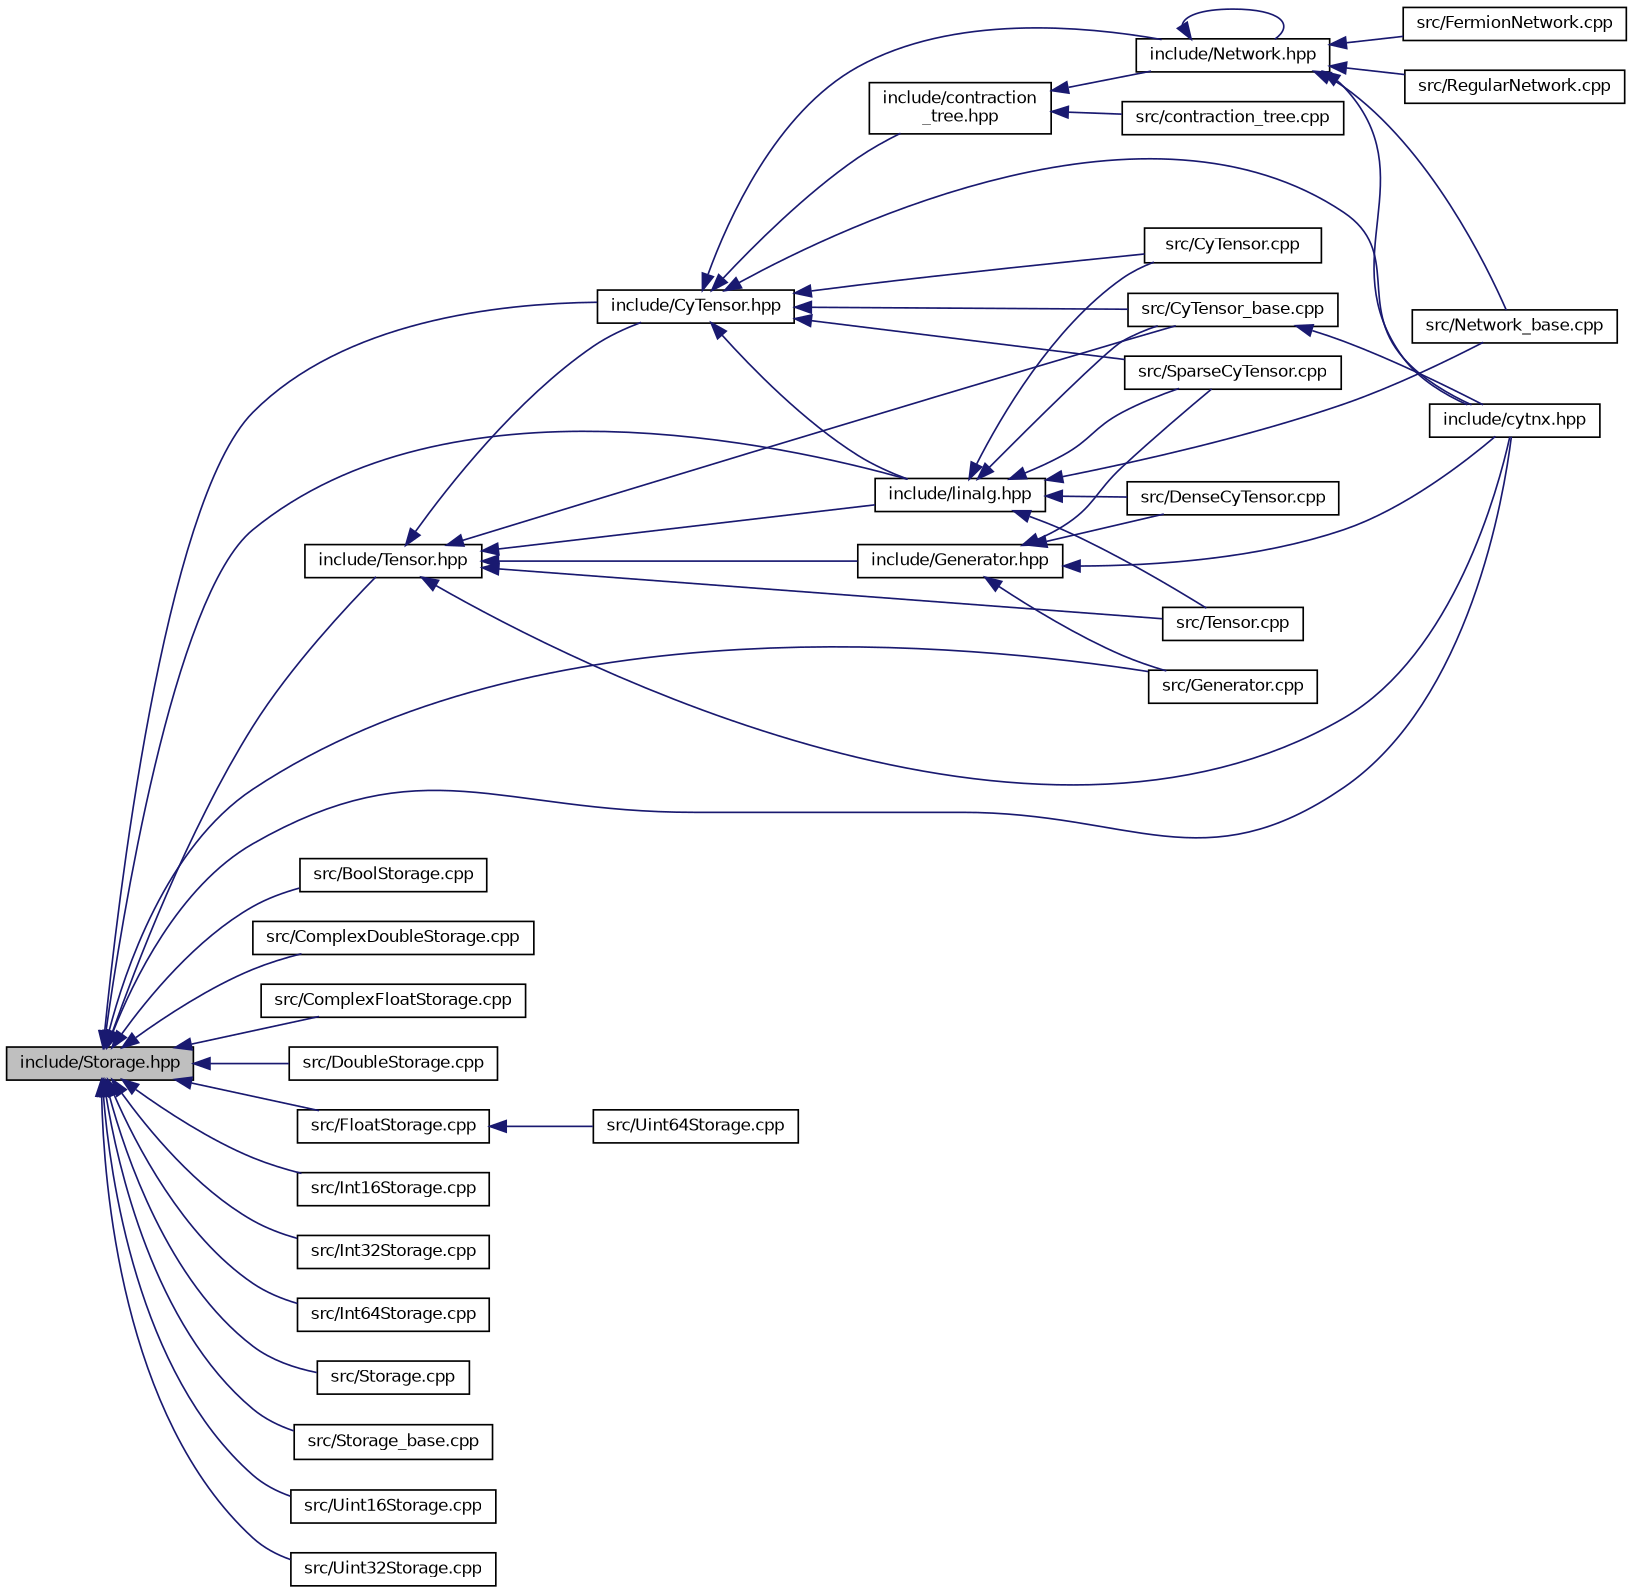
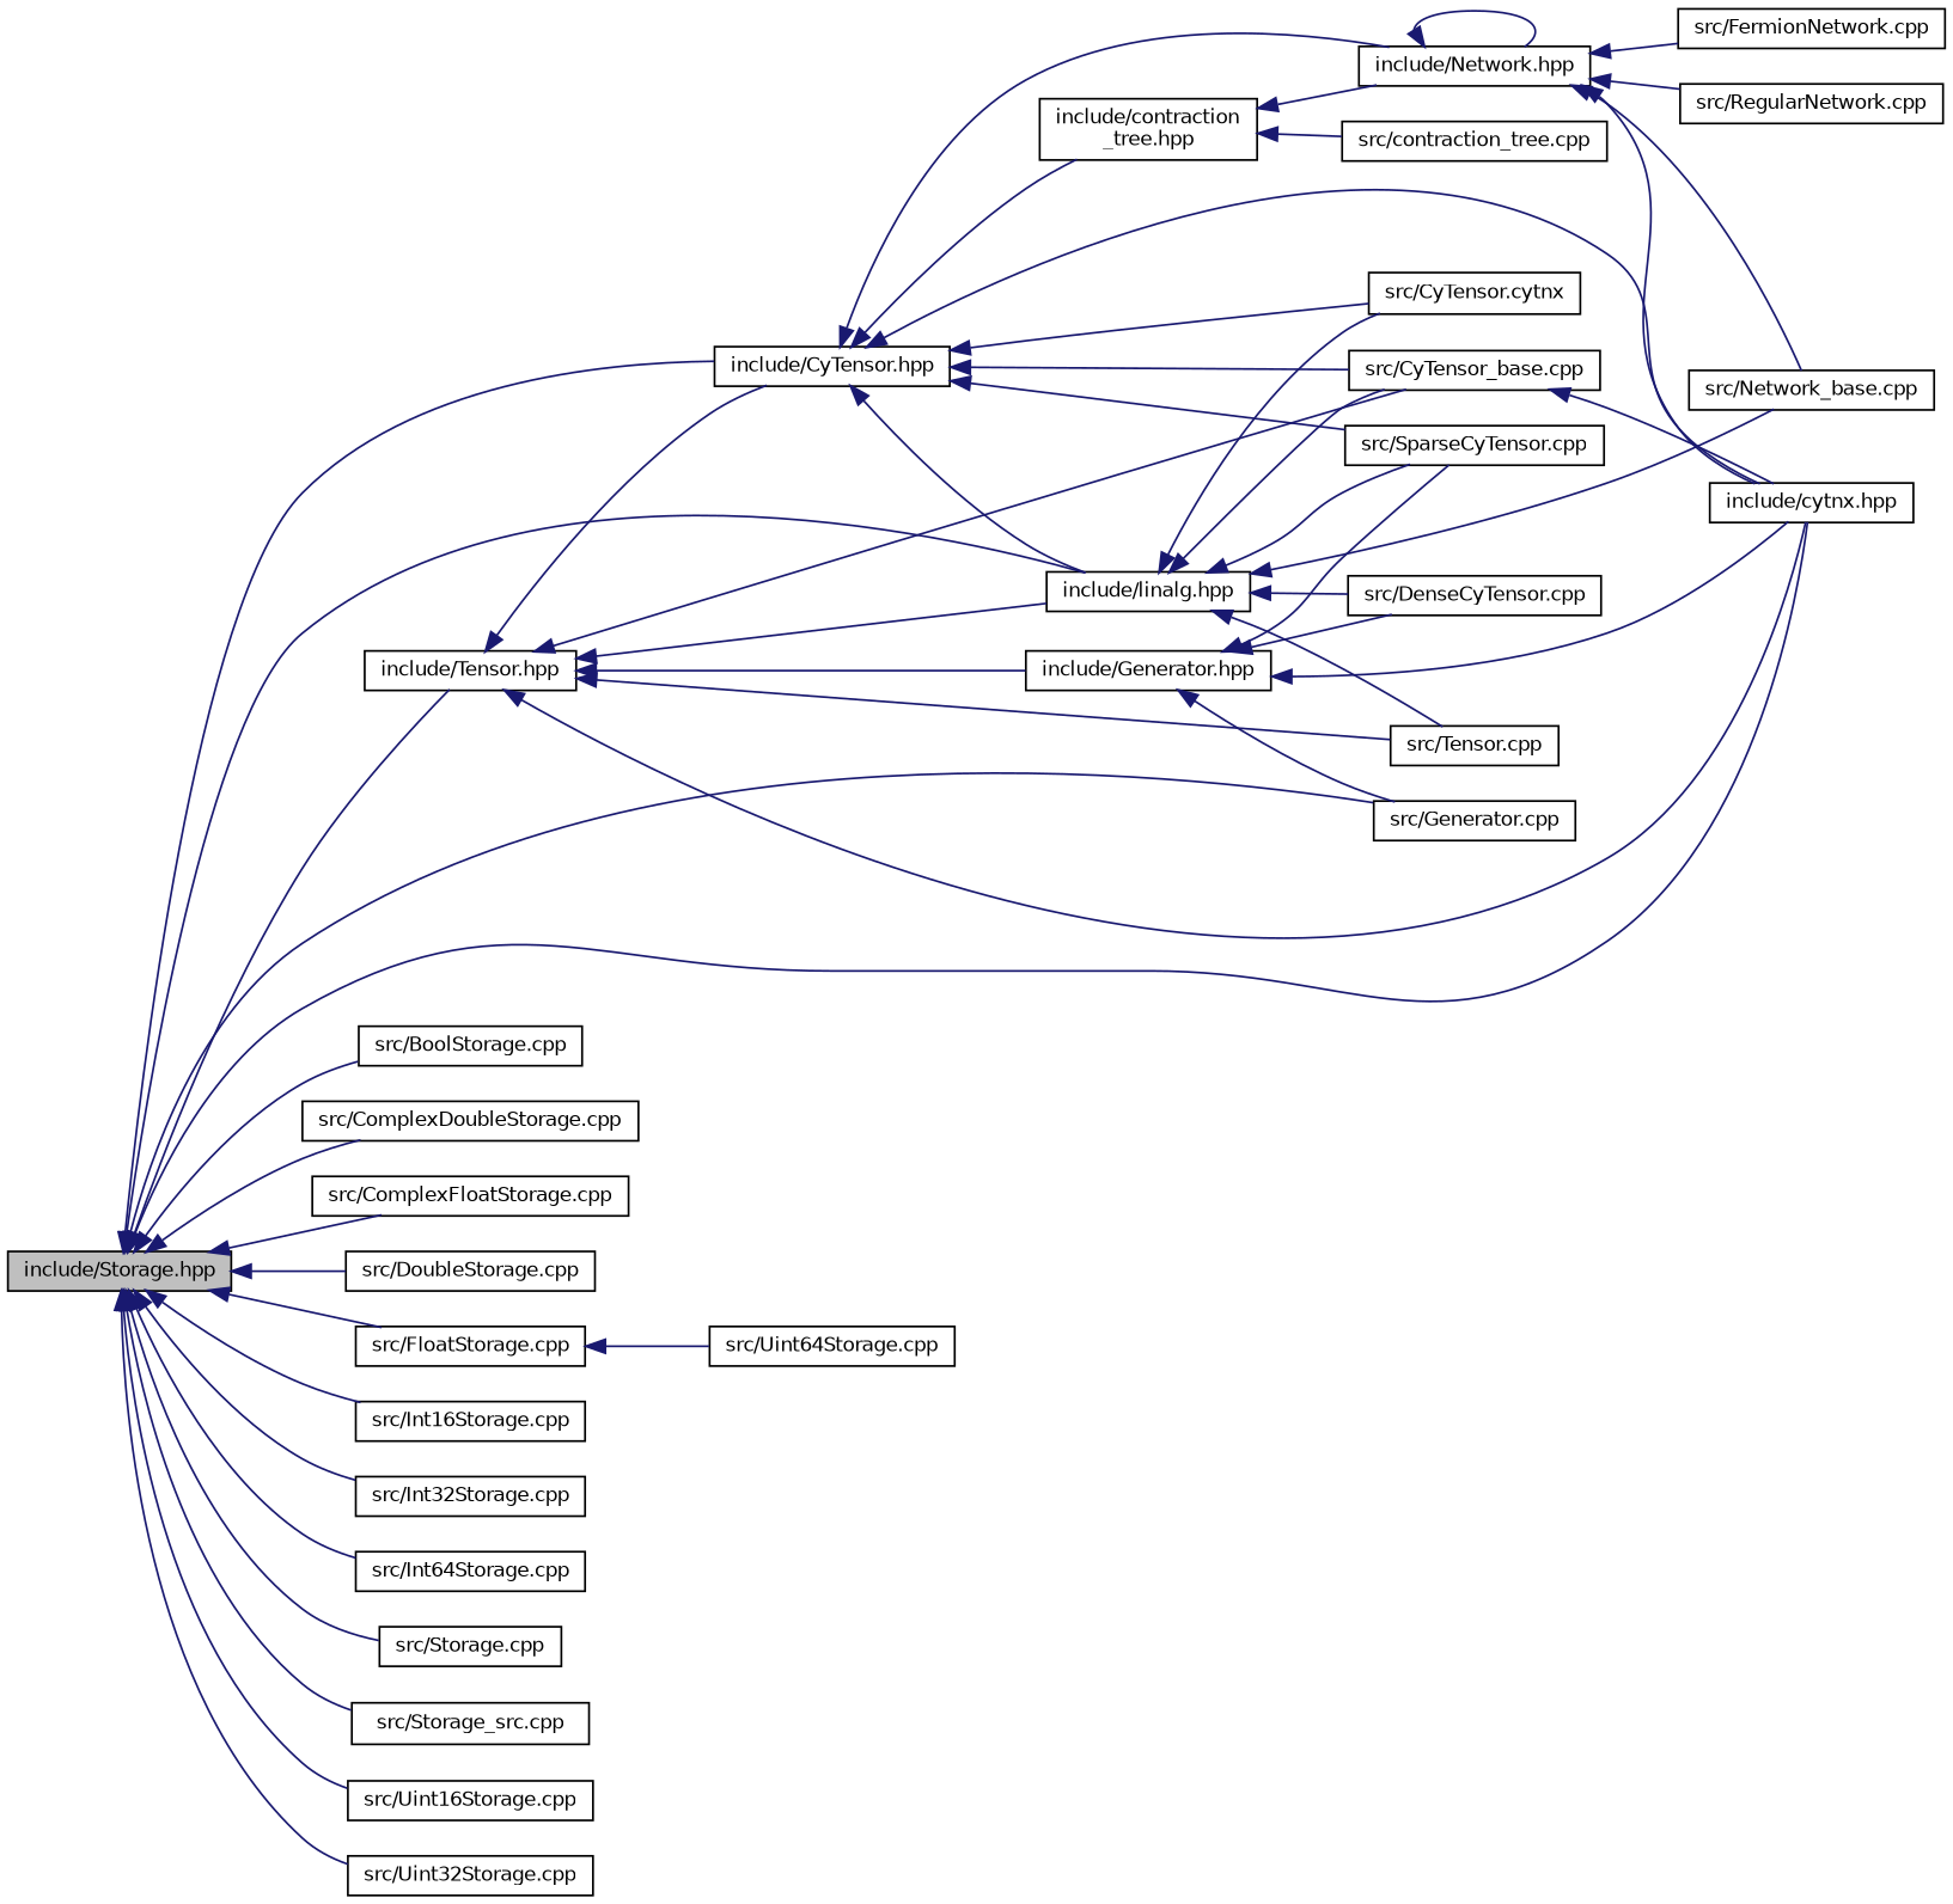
  digraph {
    rankdir=LR
    node [color=black fillcolor=white fontname=Helvetica fontsize=10 shape=record style=filled]
    edge [color=midnightblue dir=back fontname=Helvetica fontsize=10 labelfontname=Helvetica labelfontsize=10 style=solid]
    n1 [fillcolor=grey75 fontcolor=black height=0.2 label="include/Storage.hpp" width=0.4]
    n2 [height=0.2 label="include/CyTensor.hpp" width=0.4]
    n3 [height=0.2 label="include/cytnx.hpp" width=0.4]
    n4 [height=0.2 label="include/linalg.hpp" width=0.4]
    n5 [height=0.2 label="include/Tensor.hpp" width=0.4]
    n6 [height=0.2 label="src/Generator.cpp" width=0.4]
    n7 [height=0.2 label="src/BoolStorage.cpp" width=0.4]
    n8 [height=0.2 label="src/ComplexDoubleStorage.cpp" width=0.4]
    n9 [height=0.2 label="src/ComplexFloatStorage.cpp" width=0.4]
    n10 [height=0.2 label="src/DoubleStorage.cpp" width=0.4]
    n11 [height=0.2 label="src/FloatStorage.cpp" width=0.4]
    n12 [height=0.2 label="src/Int16Storage.cpp" width=0.4]
    n13 [height=0.2 label="src/Int32Storage.cpp" width=0.4]
    n14 [height=0.2 label="src/Int64Storage.cpp" width=0.4]
    n15 [height=0.2 label="src/Storage.cpp" width=0.4]
-   n16 [height=0.2 label="src/Storage_base.cpp" width=0.4]
+   n16 [height=0.2 label="src/Storage_src.cpp" width=0.4]
    n17 [height=0.2 label="src/Uint16Storage.cpp" width=0.4]
    n18 [height=0.2 label="src/Uint32Storage.cpp" width=0.4]
    n19 [height=0.2 label="include/contraction\l_tree.hpp" width=0.4]
    n20 [height=0.2 label="include/Network.hpp" width=0.4]
-   n21 [height=0.2 label="src/CyTensor.cpp" width=0.4]
+   n21 [height=0.2 label="src/CyTensor.cytnx" width=0.4]
    n22 [height=0.2 label="src/CyTensor_base.cpp" width=0.4]
    n23 [height=0.2 label="src/SparseCyTensor.cpp" width=0.4]
    n24 [height=0.2 label="src/DenseCyTensor.cpp" width=0.4]
    n25 [height=0.2 label="src/Network_base.cpp" width=0.4]
    n26 [height=0.2 label="src/Tensor.cpp" width=0.4]
    n27 [height=0.2 label="include/Generator.hpp" width=0.4]
    n28 [height=0.2 label="src/Uint64Storage.cpp" width=0.4]
    n29 [height=0.2 label="src/contraction_tree.cpp" width=0.4]
    n30 [height=0.2 label="src/FermionNetwork.cpp" width=0.4]
    n31 [height=0.2 label="src/RegularNetwork.cpp" width=0.4]
    n1 -> n2
    n1 -> n3
    n1 -> n4
    n1 -> n5
    n1 -> n6
    n1 -> n7
    n1 -> n8
    n1 -> n9
    n1 -> n10
    n1 -> n11
    n1 -> n12
    n1 -> n13
    n1 -> n14
    n1 -> n15
    n1 -> n16
    n1 -> n17
    n1 -> n18
    n2 -> n3
    n2 -> n4
    n2 -> n19
    n2 -> n20
    n2 -> n21
    n2 -> n22
    n2 -> n23
    n4 -> n21
    n4 -> n22
    n4 -> n23
    n4 -> n24
    n4 -> n25
    n4 -> n26
    n5 -> n2
    n5 -> n3
    n5 -> n4
    n5 -> n22
    n5 -> n26
    n5 -> n27
    n11 -> n28
    n19 -> n20
    n19 -> n29
    n20 -> n3
    n20 -> n20
    n20 -> n25
    n20 -> n30
    n20 -> n31
    n22 -> n3
    n27 -> n3
    n27 -> n6
    n27 -> n23
    n27 -> n24
  }
